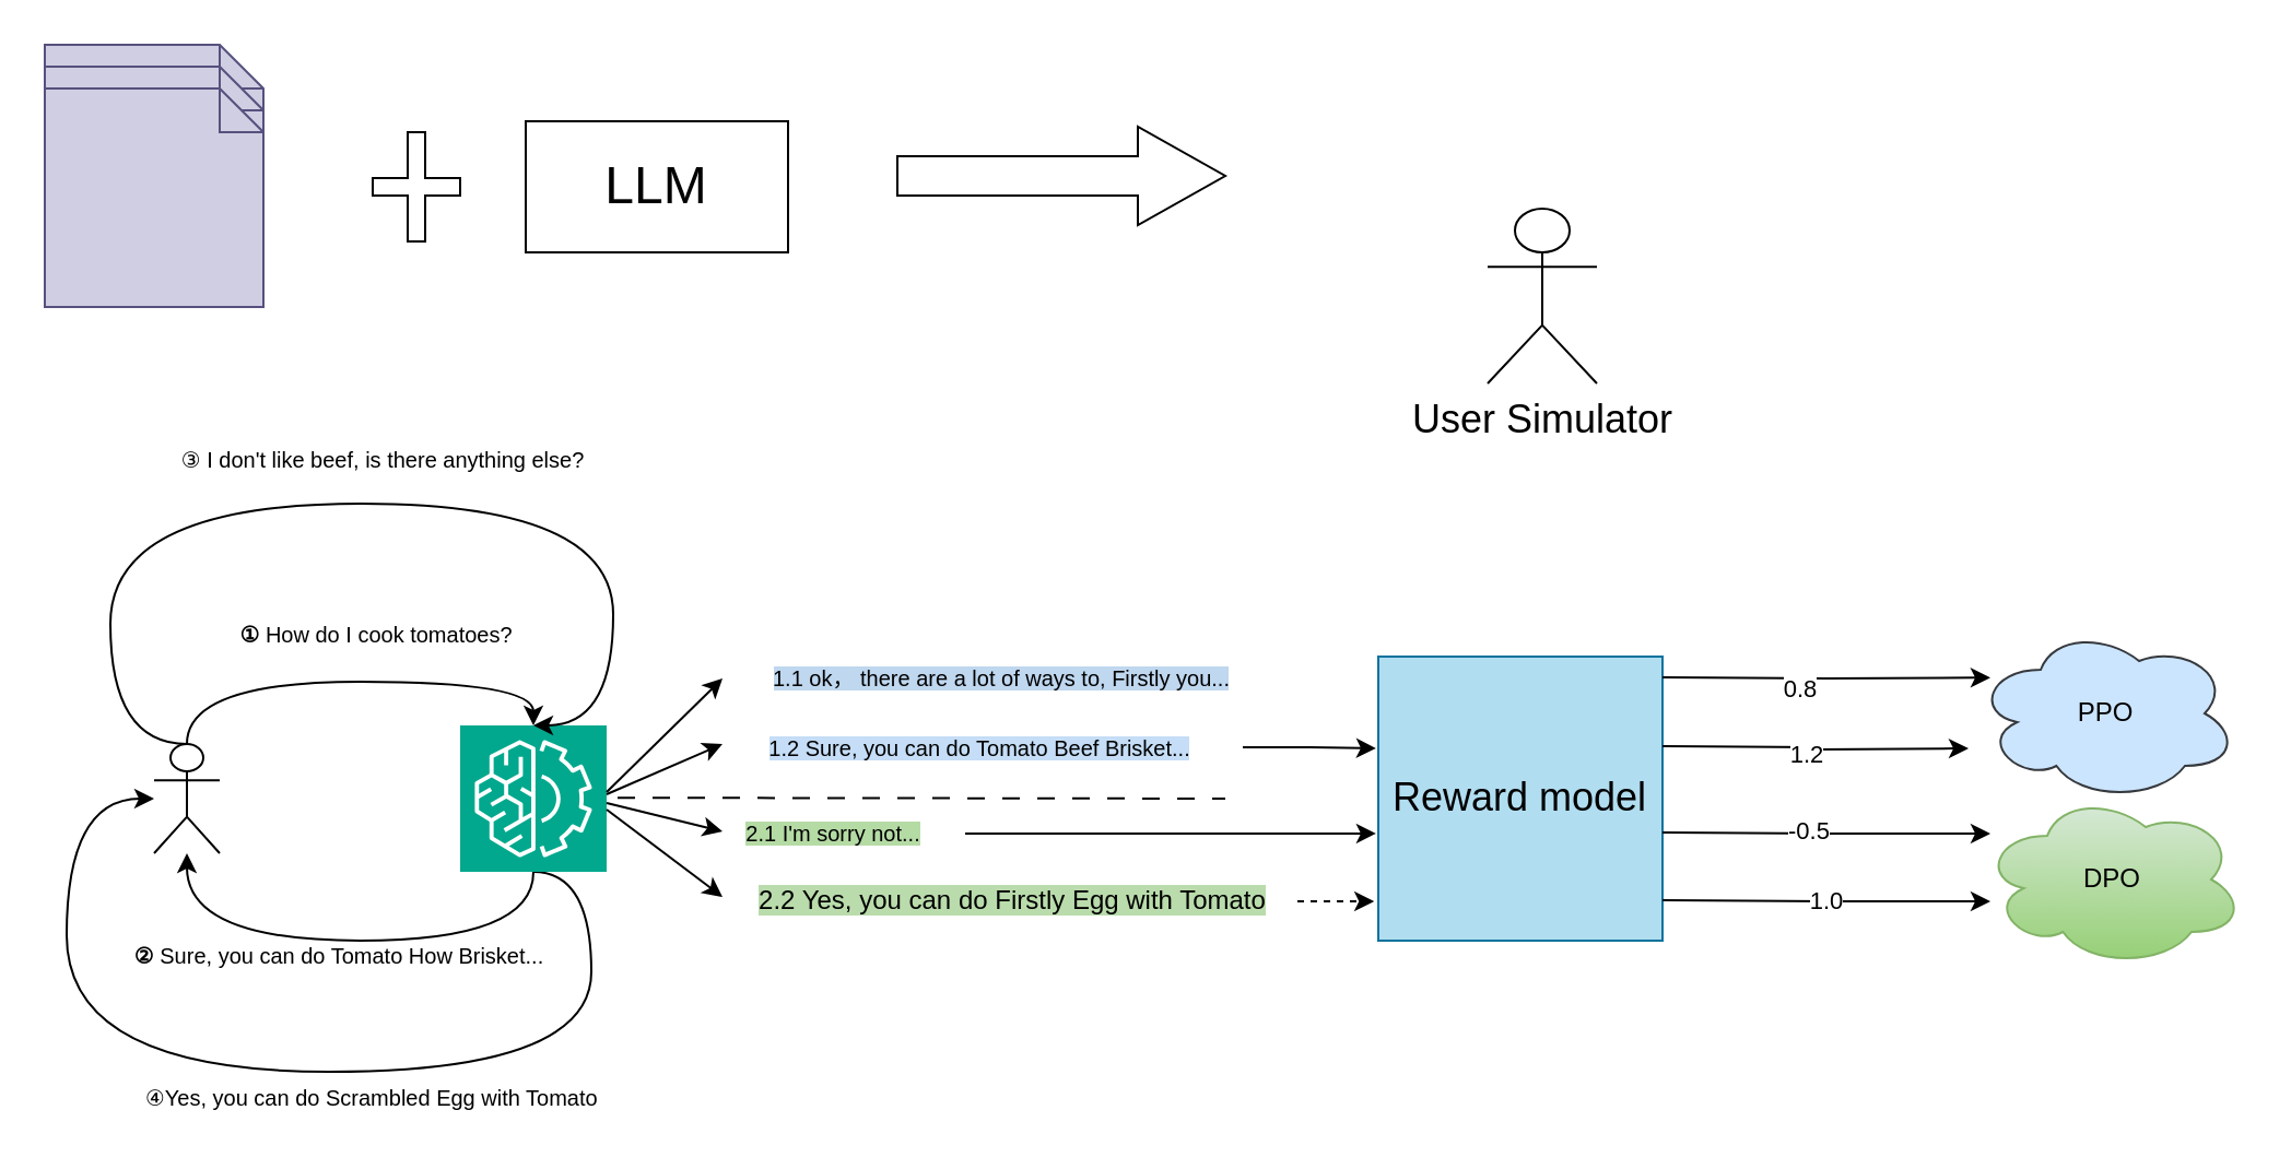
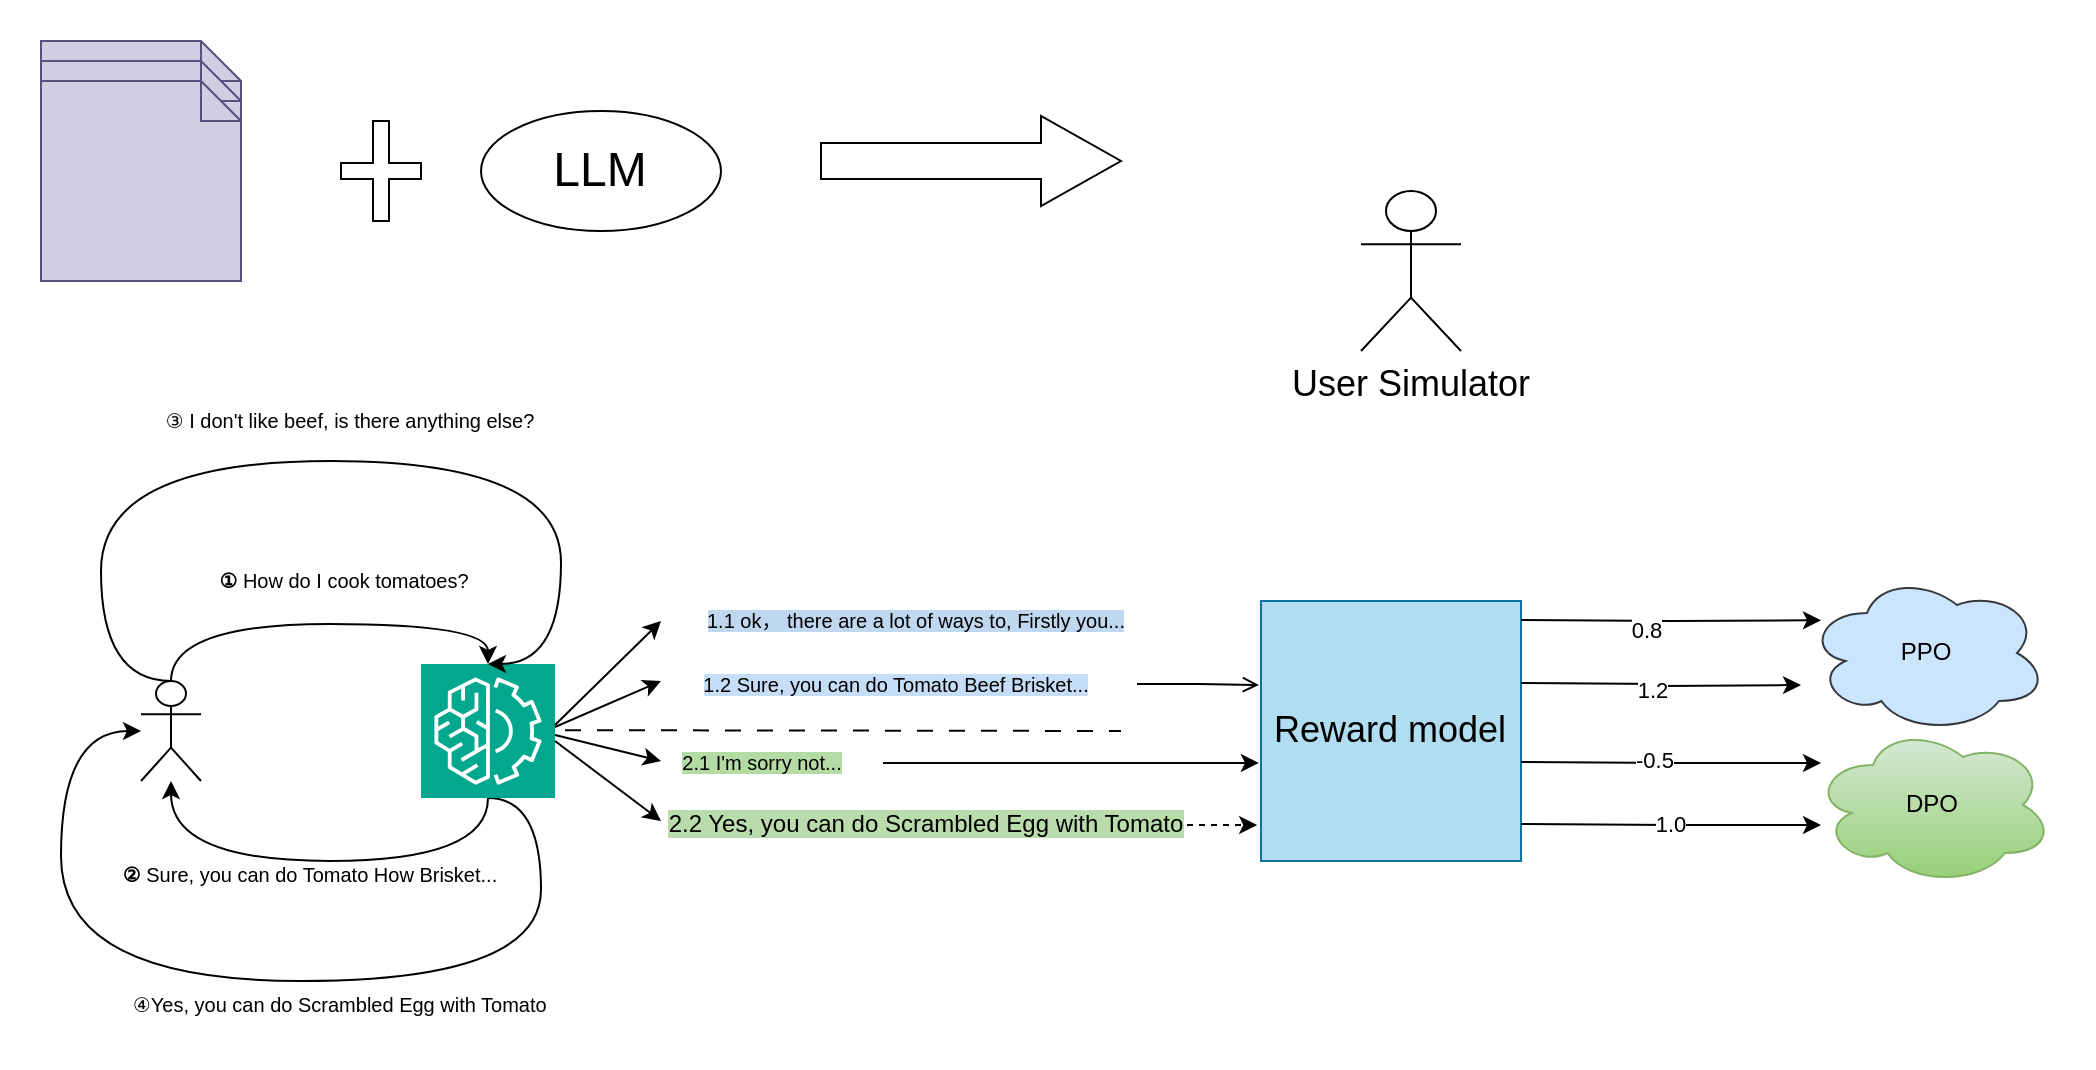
  <mxCell id="0" />
  <mxCell id="1" parent="0" />
  <mxCell id="2" value="" style="html=1;shadow=0;dashed=0;align=center;verticalAlign=middle;shape=mxgraph.arrows2.arrow;dy=0.6;dx=40;notch=0;" parent="1" vertex="1"><mxGeometry x="410" y="57.5" width="150" height="45" as="geometry" /></mxCell>
  <mxCell id="3" value="" style="shape=cross;whiteSpace=wrap;html=1;" parent="1" vertex="1"><mxGeometry x="170" y="60" width="40" height="50" as="geometry" /></mxCell>
- <mxCell id="4" value="&lt;font style=&quot;font-size: 24px;&quot;&gt;LLM&lt;/font&gt;" style="rounded=0;whiteSpace=wrap;html=1;" parent="1" vertex="1"><mxGeometry x="240" y="55" width="120" height="60" as="geometry" /></mxCell>
+ <mxCell id="4" value="&lt;font style=&quot;font-size: 24px;&quot;&gt;LLM&lt;/font&gt;" style="ellipse;whiteSpace=wrap;html=1;" parent="1" vertex="1"><mxGeometry x="240" y="55" width="120" height="60" as="geometry" /></mxCell>
  <mxCell id="5" value="" style="group" parent="1" vertex="1" connectable="0"><mxGeometry x="20" y="20" width="100" height="120" as="geometry" /></mxCell>
  <mxCell id="6" value="" style="shape=note;size=20;whiteSpace=wrap;html=1;fillColor=#d0cee2;strokeColor=#56517e;" parent="5" vertex="1"><mxGeometry width="100" height="100" as="geometry" /></mxCell>
  <mxCell id="7" value="" style="shape=note;size=20;whiteSpace=wrap;html=1;fillColor=#d0cee2;strokeColor=#56517e;" parent="5" vertex="1"><mxGeometry y="10" width="100" height="100" as="geometry" /></mxCell>
  <mxCell id="8" value="" style="shape=note;size=20;whiteSpace=wrap;html=1;fillColor=#d0cee2;strokeColor=#56517e;" parent="5" vertex="1"><mxGeometry y="20" width="100" height="100" as="geometry" /></mxCell>
  <mxCell id="9" value="&lt;font style=&quot;font-size: 18px;&quot;&gt;User Simulator&lt;/font&gt;" style="shape=umlActor;verticalLabelPosition=bottom;verticalAlign=top;html=1;outlineConnect=0;" parent="1" vertex="1"><mxGeometry x="680" y="95" width="50" height="80" as="geometry" /></mxCell>
  <mxCell id="10" style="edgeStyle=orthogonalEdgeStyle;rounded=0;orthogonalLoop=1;jettySize=auto;html=1;exitX=0.5;exitY=1;exitDx=0;exitDy=0;exitPerimeter=0;curved=1;" edge="1" parent="1" source="12" target="13"><mxGeometry relative="1" as="geometry"><mxPoint x="86.5" y="444.5" as="targetPoint" /><mxPoint x="240" y="423" as="sourcePoint" /><Array as="points"><mxPoint x="244" y="430" /><mxPoint x="85" y="430" /></Array></mxGeometry></mxCell>
  <mxCell id="11" style="edgeStyle=orthogonalEdgeStyle;rounded=0;orthogonalLoop=1;jettySize=auto;html=1;exitX=0.5;exitY=1;exitDx=0;exitDy=0;exitPerimeter=0;curved=1;" edge="1" parent="1" source="12" target="13"><mxGeometry relative="1" as="geometry"><Array as="points"><mxPoint x="270" y="399" /><mxPoint x="270" y="490" /><mxPoint x="30" y="490" /><mxPoint x="30" y="365" /></Array></mxGeometry></mxCell>
  <mxCell id="12" value="" style="sketch=0;points=[[0,0,0],[0.25,0,0],[0.5,0,0],[0.75,0,0],[1,0,0],[0,1,0],[0.25,1,0],[0.5,1,0],[0.75,1,0],[1,1,0],[0,0.25,0],[0,0.5,0],[0,0.75,0],[1,0.25,0],[1,0.5,0],[1,0.75,0]];outlineConnect=0;fontColor=#232F3E;fillColor=#01A88D;strokeColor=#ffffff;dashed=0;verticalLabelPosition=bottom;verticalAlign=top;align=center;html=1;fontSize=12;fontStyle=0;aspect=fixed;shape=mxgraph.aws4.resourceIcon;resIcon=mxgraph.aws4.machine_learning;" parent="1" vertex="1"><mxGeometry x="210" y="331.5" width="67" height="67" as="geometry" /></mxCell>
  <mxCell id="13" value="" style="shape=umlActor;verticalLabelPosition=bottom;verticalAlign=top;html=1;outlineConnect=0;" parent="1" vertex="1"><mxGeometry x="70" y="340" width="30" height="50" as="geometry" /></mxCell>
  <mxCell id="14" value="&lt;font style=&quot;font-size: 10px;&quot;&gt;&lt;b style=&quot;&quot;&gt;①&lt;/b&gt; How do I cook tomatoes?&lt;/font&gt;" style="text;strokeColor=none;align=center;fillColor=none;html=1;verticalAlign=middle;whiteSpace=wrap;rounded=0;" parent="1" vertex="1"><mxGeometry x="62" y="280" width="220" height="20" as="geometry" /></mxCell>
  <mxCell id="15" value="" style="endArrow=classic;html=1;rounded=0;" parent="1" edge="1"><mxGeometry width="50" height="50" relative="1" as="geometry"><mxPoint x="277" y="367" as="sourcePoint" /><mxPoint x="330" y="380" as="targetPoint" /></mxGeometry></mxCell>
  <mxCell id="16" value="" style="endArrow=classic;html=1;rounded=0;" parent="1" edge="1"><mxGeometry width="50" height="50" relative="1" as="geometry"><mxPoint x="277" y="363" as="sourcePoint" /><mxPoint x="330" y="340" as="targetPoint" /></mxGeometry></mxCell>
  <mxCell id="17" value="&lt;font style=&quot;font-size: 10px; background-color: rgb(197, 221, 246);&quot;&gt;1.2 Sure, you can do Tomato Beef Brisket...&lt;/font&gt;" style="text;strokeColor=none;align=center;fillColor=none;html=1;verticalAlign=middle;whiteSpace=wrap;rounded=0;" parent="1" vertex="1"><mxGeometry x="328" y="331.5" width="240" height="20" as="geometry" /></mxCell>
  <mxCell id="18" value="DPO" style="ellipse;shape=cloud;whiteSpace=wrap;html=1;fillColor=#d5e8d4;gradientColor=#97d077;strokeColor=#82b366;" parent="1" vertex="1"><mxGeometry x="906" y="362" width="120" height="80" as="geometry" /></mxCell>
  <mxCell id="19" value="PPO" style="ellipse;shape=cloud;whiteSpace=wrap;html=1;fillColor=#cce5ff;strokeColor=#36393d;" parent="1" vertex="1"><mxGeometry x="903" y="286" width="120" height="80" as="geometry" /></mxCell>
  <mxCell id="20" value="&lt;font style=&quot;font-size: 10px;&quot;&gt;&lt;font style=&quot;&quot;&gt;&lt;b style=&quot;&quot;&gt;②&lt;/b&gt;&amp;nbsp;&lt;/font&gt;Sure, you can do Tomato How Brisket...&lt;/font&gt;" style="text;strokeColor=none;align=center;fillColor=none;html=1;verticalAlign=middle;whiteSpace=wrap;rounded=0;" parent="1" vertex="1"><mxGeometry x="23" y="422" width="264" height="30" as="geometry" /></mxCell>
  <mxCell id="21" style="edgeStyle=orthogonalEdgeStyle;rounded=0;orthogonalLoop=1;jettySize=auto;html=1;exitX=0.5;exitY=0;exitDx=0;exitDy=0;exitPerimeter=0;entryX=0.5;entryY=0;entryDx=0;entryDy=0;entryPerimeter=0;curved=1;" edge="1" parent="1" source="13" target="12"><mxGeometry relative="1" as="geometry" /></mxCell>
  <mxCell id="22" style="edgeStyle=orthogonalEdgeStyle;rounded=0;orthogonalLoop=1;jettySize=auto;html=1;exitX=0.5;exitY=0;exitDx=0;exitDy=0;exitPerimeter=0;entryX=0.5;entryY=0;entryDx=0;entryDy=0;entryPerimeter=0;curved=1;" edge="1" parent="1" source="13" target="12"><mxGeometry relative="1" as="geometry"><Array as="points"><mxPoint x="50" y="340" /><mxPoint x="50" y="230" /><mxPoint x="280" y="230" /><mxPoint x="280" y="332" /></Array></mxGeometry></mxCell>
  <mxCell id="23" value="&lt;font style=&quot;font-size: 10px;&quot;&gt;③ I don't like beef, is there anything else?&lt;/font&gt;" style="text;strokeColor=none;align=center;fillColor=none;html=1;verticalAlign=middle;whiteSpace=wrap;rounded=0;" vertex="1" parent="1"><mxGeometry x="30" y="200" width="290" height="20" as="geometry" /></mxCell>
  <mxCell id="24" value="&lt;font style=&quot;font-size: 10px; background-color: rgb(181, 219, 165);&quot;&gt;2.1 I'm sorry not...&lt;/font&gt;" style="text;strokeColor=none;align=center;fillColor=none;html=1;verticalAlign=middle;whiteSpace=wrap;rounded=0;" vertex="1" parent="1"><mxGeometry x="321" y="372" width="120" height="18" as="geometry" /></mxCell>
- <mxCell id="25" value="&lt;span style=&quot;background-color: rgb(186, 220, 172);&quot;&gt;2.2 Yes, you can do&amp;nbsp;Firstly Egg with Tomato&lt;/span&gt;" style="text;strokeColor=none;align=center;fillColor=none;html=1;verticalAlign=middle;whiteSpace=wrap;rounded=0;" vertex="1" parent="1"><mxGeometry x="333" y="402" width="260" height="20" as="geometry" /></mxCell>
+ <mxCell id="25" value="&lt;span style=&quot;background-color: rgb(186, 220, 172);&quot;&gt;2.2 Yes, you can do&amp;nbsp;Scrambled Egg with Tomato&lt;/span&gt;" style="text;strokeColor=none;align=center;fillColor=none;html=1;verticalAlign=middle;whiteSpace=wrap;rounded=0;" vertex="1" parent="1"><mxGeometry x="333" y="402" width="260" height="20" as="geometry" /></mxCell>
  <mxCell id="26" value="&lt;font style=&quot;font-size: 10px;&quot;&gt;&amp;nbsp;④Yes, you can do Scrambled Egg with Tomato&lt;/font&gt;" style="text;strokeColor=none;align=center;fillColor=none;html=1;verticalAlign=middle;whiteSpace=wrap;rounded=0;" vertex="1" parent="1"><mxGeometry x="39" y="491" width="259" height="22" as="geometry" /></mxCell>
  <mxCell id="27" value="" style="endArrow=classic;html=1;rounded=0;" edge="1" parent="1"><mxGeometry width="50" height="50" relative="1" as="geometry"><mxPoint x="277" y="362" as="sourcePoint" /><mxPoint x="330" y="310" as="targetPoint" /></mxGeometry></mxCell>
  <mxCell id="28" value="" style="endArrow=classic;html=1;rounded=0;" edge="1" parent="1"><mxGeometry width="50" height="50" relative="1" as="geometry"><mxPoint x="277" y="370" as="sourcePoint" /><mxPoint x="330" y="410" as="targetPoint" /></mxGeometry></mxCell>
  <mxCell id="29" value="&lt;font style=&quot;font-size: 10px; background-color: rgb(191, 215, 239);&quot;&gt;1.1 ok， there are a lot of ways to, Firstly you...&lt;/font&gt;" style="text;strokeColor=none;align=center;fillColor=none;html=1;verticalAlign=middle;whiteSpace=wrap;rounded=0;" vertex="1" parent="1"><mxGeometry x="330" y="300" width="256" height="20" as="geometry" /></mxCell>
  <mxCell id="30" value="" style="endArrow=none;html=1;rounded=0;dashed=1;dashPattern=8 8;" edge="1" parent="1"><mxGeometry width="50" height="50" relative="1" as="geometry"><mxPoint x="282" y="364.58" as="sourcePoint" /><mxPoint x="560" y="365" as="targetPoint" /></mxGeometry></mxCell>
  <mxCell id="31" value="&lt;font style=&quot;font-size: 18px;&quot;&gt;Reward model&lt;/font&gt;" style="rounded=0;whiteSpace=wrap;html=1;fillColor=#b1ddf0;strokeColor=#10739e;" vertex="1" parent="1"><mxGeometry x="630" y="300" width="130" height="130" as="geometry" /></mxCell>
- <mxCell id="32" style="edgeStyle=orthogonalEdgeStyle;rounded=0;orthogonalLoop=1;jettySize=auto;html=1;exitX=1;exitY=0.5;exitDx=0;exitDy=0;entryX=-0.008;entryY=0.323;entryDx=0;entryDy=0;entryPerimeter=0;" edge="1" parent="1" source="17" target="31"><mxGeometry relative="1" as="geometry" /></mxCell>
+ <mxCell id="32" style="edgeStyle=orthogonalEdgeStyle;rounded=0;orthogonalLoop=1;jettySize=auto;html=1;exitX=1;exitY=0.5;exitDx=0;exitDy=0;entryX=-0.008;entryY=0.323;entryDx=0;entryDy=0;entryPerimeter=0;endArrow=open;" edge="1" parent="1" source="17" target="31"><mxGeometry relative="1" as="geometry" /></mxCell>
  <mxCell id="33" style="edgeStyle=orthogonalEdgeStyle;rounded=0;orthogonalLoop=1;jettySize=auto;html=1;exitX=1;exitY=0.5;exitDx=0;exitDy=0;entryX=-0.008;entryY=0.623;entryDx=0;entryDy=0;entryPerimeter=0;" edge="1" parent="1" source="24" target="31"><mxGeometry relative="1" as="geometry" /></mxCell>
  <mxCell id="34" style="edgeStyle=orthogonalEdgeStyle;rounded=0;orthogonalLoop=1;jettySize=auto;html=1;exitX=1;exitY=0.5;exitDx=0;exitDy=0;entryX=-0.015;entryY=0.869;entryDx=0;entryDy=0;entryPerimeter=0;dashed=1;" edge="1" parent="1" source="25" target="31"><mxGeometry relative="1" as="geometry" /></mxCell>
  <mxCell id="35" style="edgeStyle=orthogonalEdgeStyle;rounded=0;orthogonalLoop=1;jettySize=auto;html=1;exitX=1;exitY=0.5;exitDx=0;exitDy=0;entryX=0.081;entryY=0.309;entryDx=0;entryDy=0;entryPerimeter=0;" edge="1" parent="1"><mxGeometry relative="1" as="geometry"><mxPoint x="760" y="309.5" as="sourcePoint" /><mxPoint x="909.985" y="309.61" as="targetPoint" /></mxGeometry></mxCell>
  <mxCell id="36" value="0.8" style="edgeLabel;html=1;align=center;verticalAlign=middle;resizable=0;points=[];" vertex="1" connectable="0" parent="35"><mxGeometry x="-0.096" y="-4" relative="1" as="geometry"><mxPoint x="-5" y="1" as="offset" /></mxGeometry></mxCell>
  <mxCell id="37" style="edgeStyle=orthogonalEdgeStyle;rounded=0;orthogonalLoop=1;jettySize=auto;html=1;exitX=1;exitY=0.5;exitDx=0;exitDy=0;" edge="1" parent="1"><mxGeometry relative="1" as="geometry"><mxPoint x="760" y="341" as="sourcePoint" /><mxPoint x="900" y="342" as="targetPoint" /></mxGeometry></mxCell>
  <mxCell id="38" value="1.2" style="edgeLabel;html=1;align=center;verticalAlign=middle;resizable=0;points=[];" vertex="1" connectable="0" parent="37"><mxGeometry x="-0.07" y="-3" relative="1" as="geometry"><mxPoint as="offset" /></mxGeometry></mxCell>
  <mxCell id="39" style="edgeStyle=orthogonalEdgeStyle;rounded=0;orthogonalLoop=1;jettySize=auto;html=1;exitX=1;exitY=0.5;exitDx=0;exitDy=0;entryX=0.081;entryY=0.309;entryDx=0;entryDy=0;entryPerimeter=0;" edge="1" parent="1"><mxGeometry relative="1" as="geometry"><mxPoint x="760" y="380.5" as="sourcePoint" /><mxPoint x="910" y="381" as="targetPoint" /></mxGeometry></mxCell>
  <mxCell id="40" value="-0.5" style="edgeLabel;html=1;align=center;verticalAlign=middle;resizable=0;points=[];" vertex="1" connectable="0" parent="39"><mxGeometry x="-0.123" y="1" relative="1" as="geometry"><mxPoint as="offset" /></mxGeometry></mxCell>
  <mxCell id="41" style="edgeStyle=orthogonalEdgeStyle;rounded=0;orthogonalLoop=1;jettySize=auto;html=1;exitX=1;exitY=0.5;exitDx=0;exitDy=0;entryX=0.081;entryY=0.309;entryDx=0;entryDy=0;entryPerimeter=0;" edge="1" parent="1"><mxGeometry relative="1" as="geometry"><mxPoint x="760" y="411.5" as="sourcePoint" /><mxPoint x="910" y="412" as="targetPoint" /></mxGeometry></mxCell>
  <mxCell id="42" value="1.0" style="edgeLabel;html=1;align=center;verticalAlign=middle;resizable=0;points=[];" vertex="1" connectable="0" parent="41"><mxGeometry x="0.003" relative="1" as="geometry"><mxPoint as="offset" /></mxGeometry></mxCell>
